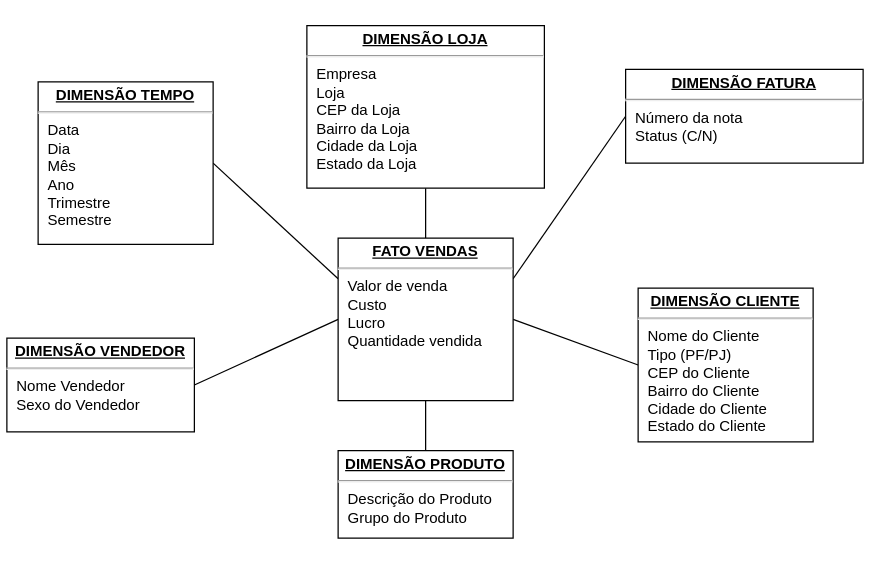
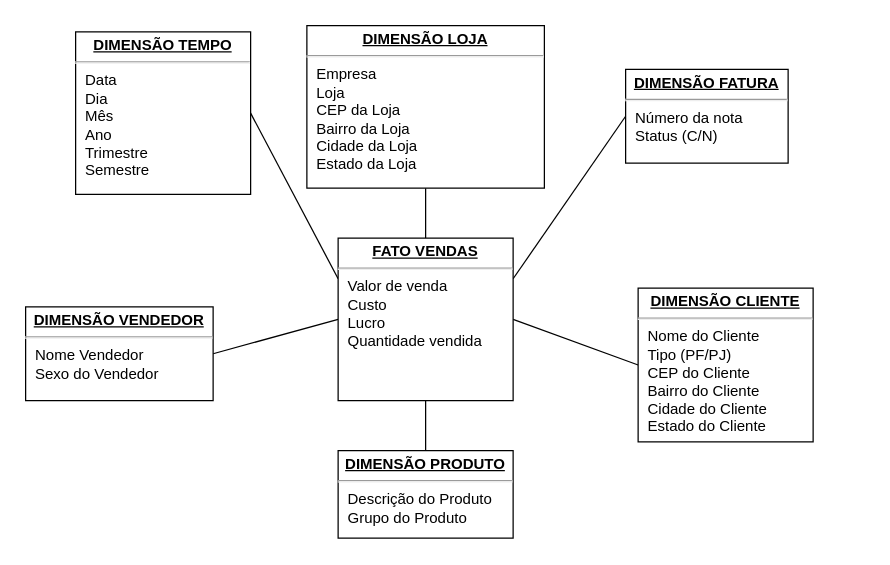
  <mxCell id="0" />
  <mxCell id="1" parent="0" />
  <mxCell id="2" style="rounded=0;orthogonalLoop=1;jettySize=auto;html=1;endArrow=none;endFill=0;exitX=0.5;exitY=0;exitDx=0;exitDy=0;entryX=0.5;entryY=1;entryDx=0;entryDy=0;" parent="1" source="8" target="10" edge="1"><mxGeometry relative="1" as="geometry"><mxPoint x="340" y="130" as="targetPoint" /></mxGeometry></mxCell>
  <mxCell id="3" style="rounded=0;orthogonalLoop=1;jettySize=auto;html=1;endArrow=none;endFill=0;entryX=1;entryY=0.5;entryDx=0;entryDy=0;exitX=0;exitY=0.25;exitDx=0;exitDy=0;" parent="1" source="8" target="9" edge="1"><mxGeometry relative="1" as="geometry" /></mxCell>
  <mxCell id="4" style="rounded=0;orthogonalLoop=1;jettySize=auto;html=1;endArrow=none;endFill=0;" parent="1" source="8" target="13" edge="1"><mxGeometry relative="1" as="geometry" /></mxCell>
  <mxCell id="5" style="rounded=0;orthogonalLoop=1;jettySize=auto;html=1;endArrow=none;endFill=0;exitX=0;exitY=0.5;exitDx=0;exitDy=0;entryX=1;entryY=0.5;entryDx=0;entryDy=0;" parent="1" source="8" target="12" edge="1"><mxGeometry relative="1" as="geometry" /></mxCell>
  <mxCell id="6" style="edgeStyle=none;rounded=0;orthogonalLoop=1;jettySize=auto;html=1;entryX=0;entryY=0.5;entryDx=0;entryDy=0;endArrow=none;endFill=0;exitX=1;exitY=0.5;exitDx=0;exitDy=0;" parent="1" source="8" target="11" edge="1"><mxGeometry relative="1" as="geometry" /></mxCell>
  <mxCell id="7" style="edgeStyle=none;rounded=0;orthogonalLoop=1;jettySize=auto;html=1;entryX=0;entryY=0.5;entryDx=0;entryDy=0;endArrow=none;endFill=0;exitX=1;exitY=0.25;exitDx=0;exitDy=0;" parent="1" source="8" target="14" edge="1"><mxGeometry relative="1" as="geometry" /></mxCell>
  <mxCell id="8" value="&lt;p style=&quot;margin: 0px ; margin-top: 4px ; text-align: center ; text-decoration: underline&quot;&gt;&lt;b&gt;FATO VENDAS&lt;/b&gt;&lt;/p&gt;&lt;hr&gt;&lt;p style=&quot;margin: 0px ; margin-left: 8px&quot;&gt;Valor de venda&lt;/p&gt;&lt;p style=&quot;margin: 0px ; margin-left: 8px&quot;&gt;Custo&lt;/p&gt;&lt;p style=&quot;margin: 0px ; margin-left: 8px&quot;&gt;Lucro&lt;/p&gt;&lt;p style=&quot;margin: 0px ; margin-left: 8px&quot;&gt;Quantidade vendida&lt;/p&gt;" style="verticalAlign=top;align=left;overflow=fill;fontSize=12;fontFamily=Helvetica;html=1;rounded=0;shadow=0;comic=0;labelBackgroundColor=none;strokeWidth=1" parent="1" vertex="1"><mxGeometry x="270" y="190" width="140" height="130" as="geometry" /></mxCell>
- <mxCell id="9" value="&lt;p style=&quot;margin: 0px ; margin-top: 4px ; text-align: center ; text-decoration: underline&quot;&gt;&lt;b&gt;DIMENSÃO TEMPO&lt;/b&gt;&lt;/p&gt;&lt;hr&gt;&lt;p style=&quot;margin: 0px ; margin-left: 8px&quot;&gt;Data&lt;/p&gt;&lt;p style=&quot;margin: 0px ; margin-left: 8px&quot;&gt;Dia&lt;/p&gt;&lt;p style=&quot;margin: 0px ; margin-left: 8px&quot;&gt;Mês&lt;/p&gt;&lt;p style=&quot;margin: 0px ; margin-left: 8px&quot;&gt;Ano&lt;/p&gt;&lt;p style=&quot;margin: 0px ; margin-left: 8px&quot;&gt;Trimestre&lt;/p&gt;&lt;p style=&quot;margin: 0px ; margin-left: 8px&quot;&gt;Semestre&lt;/p&gt;&lt;p style=&quot;margin: 0px ; margin-left: 8px&quot;&gt;&lt;br&gt;&lt;/p&gt;" style="verticalAlign=top;align=left;overflow=fill;fontSize=12;fontFamily=Helvetica;html=1;rounded=0;shadow=0;comic=0;labelBackgroundColor=none;strokeWidth=1" parent="1" vertex="1"><mxGeometry x="30" y="65" width="140" height="130" as="geometry" /></mxCell>
+ <mxCell id="9" value="&lt;p style=&quot;margin: 0px ; margin-top: 4px ; text-align: center ; text-decoration: underline&quot;&gt;&lt;b&gt;DIMENSÃO TEMPO&lt;/b&gt;&lt;/p&gt;&lt;hr&gt;&lt;p style=&quot;margin: 0px ; margin-left: 8px&quot;&gt;Data&lt;/p&gt;&lt;p style=&quot;margin: 0px ; margin-left: 8px&quot;&gt;Dia&lt;/p&gt;&lt;p style=&quot;margin: 0px ; margin-left: 8px&quot;&gt;Mês&lt;/p&gt;&lt;p style=&quot;margin: 0px ; margin-left: 8px&quot;&gt;Ano&lt;/p&gt;&lt;p style=&quot;margin: 0px ; margin-left: 8px&quot;&gt;Trimestre&lt;/p&gt;&lt;p style=&quot;margin: 0px ; margin-left: 8px&quot;&gt;Semestre&lt;/p&gt;&lt;p style=&quot;margin: 0px ; margin-left: 8px&quot;&gt;&lt;br&gt;&lt;/p&gt;" style="verticalAlign=top;align=left;overflow=fill;fontSize=12;fontFamily=Helvetica;html=1;rounded=0;shadow=0;comic=0;labelBackgroundColor=none;strokeWidth=1" parent="1" vertex="1"><mxGeometry x="60" y="25" width="140" height="130" as="geometry" /></mxCell>
  <mxCell id="10" value="&lt;p style=&quot;margin: 0px ; margin-top: 4px ; text-align: center ; text-decoration: underline&quot;&gt;&lt;b&gt;DIMENSÃO LOJA&lt;/b&gt;&lt;/p&gt;&lt;hr&gt;&lt;p style=&quot;margin: 0px ; margin-left: 8px&quot;&gt;Empresa&lt;/p&gt;&lt;p style=&quot;margin: 0px ; margin-left: 8px&quot;&gt;&lt;span&gt;Loja&lt;/span&gt;&lt;/p&gt;&lt;p style=&quot;margin: 0px 0px 0px 8px&quot;&gt;CEP da Loja&lt;/p&gt;&lt;p style=&quot;margin: 0px 0px 0px 8px&quot;&gt;Bairro da Loja&lt;/p&gt;&lt;p style=&quot;margin: 0px 0px 0px 8px&quot;&gt;&lt;span&gt;Cidade da Loja&lt;/span&gt;&lt;/p&gt;&lt;p style=&quot;margin: 0px 0px 0px 8px&quot;&gt;Estado da Loja&lt;/p&gt;" style="verticalAlign=top;align=left;overflow=fill;fontSize=12;fontFamily=Helvetica;html=1;rounded=0;shadow=0;comic=0;labelBackgroundColor=none;strokeWidth=1" parent="1" vertex="1"><mxGeometry x="245" y="20" width="190" height="130" as="geometry" /></mxCell>
  <mxCell id="11" value="&lt;p style=&quot;margin: 0px ; margin-top: 4px ; text-align: center ; text-decoration: underline&quot;&gt;&lt;b&gt;DIMENSÃO CLIENTE&lt;/b&gt;&lt;/p&gt;&lt;hr&gt;&lt;p style=&quot;margin: 0px ; margin-left: 8px&quot;&gt;Nome do Cliente&lt;/p&gt;&lt;p style=&quot;margin: 0px ; margin-left: 8px&quot;&gt;Tipo (PF/PJ)&lt;/p&gt;&lt;p style=&quot;margin: 0px ; margin-left: 8px&quot;&gt;CEP do Cliente&lt;/p&gt;&lt;p style=&quot;margin: 0px ; margin-left: 8px&quot;&gt;Bairro do Cliente&lt;/p&gt;&lt;p style=&quot;margin: 0px ; margin-left: 8px&quot;&gt;Cidade do Cliente&lt;/p&gt;&lt;p style=&quot;margin: 0px ; margin-left: 8px&quot;&gt;Estado do Cliente&lt;/p&gt;" style="verticalAlign=top;align=left;overflow=fill;fontSize=12;fontFamily=Helvetica;html=1;rounded=0;shadow=0;comic=0;labelBackgroundColor=none;strokeWidth=1" parent="1" vertex="1"><mxGeometry x="510" y="230" width="140" height="123" as="geometry" /></mxCell>
- <mxCell id="12" value="&lt;p style=&quot;margin: 0px ; margin-top: 4px ; text-align: center ; text-decoration: underline&quot;&gt;&lt;b&gt;DIMENSÃO VENDEDOR&lt;/b&gt;&lt;/p&gt;&lt;hr&gt;&lt;p style=&quot;margin: 0px ; margin-left: 8px&quot;&gt;Nome Vendedor&lt;br&gt;&lt;/p&gt;&lt;p style=&quot;margin: 0px ; margin-left: 8px&quot;&gt;Sexo do Vendedor&lt;/p&gt;&lt;p style=&quot;margin: 0px ; margin-left: 8px&quot;&gt;&lt;br&gt;&lt;/p&gt;" style="verticalAlign=top;align=left;overflow=fill;fontSize=12;fontFamily=Helvetica;html=1;rounded=0;shadow=0;comic=0;labelBackgroundColor=none;strokeWidth=1" parent="1" vertex="1"><mxGeometry x="5" y="270" width="150" height="75" as="geometry" /></mxCell>
+ <mxCell id="12" value="&lt;p style=&quot;margin: 0px ; margin-top: 4px ; text-align: center ; text-decoration: underline&quot;&gt;&lt;b&gt;DIMENSÃO VENDEDOR&lt;/b&gt;&lt;/p&gt;&lt;hr&gt;&lt;p style=&quot;margin: 0px ; margin-left: 8px&quot;&gt;Nome Vendedor&lt;br&gt;&lt;/p&gt;&lt;p style=&quot;margin: 0px ; margin-left: 8px&quot;&gt;Sexo do Vendedor&lt;/p&gt;&lt;p style=&quot;margin: 0px ; margin-left: 8px&quot;&gt;&lt;br&gt;&lt;/p&gt;" style="verticalAlign=top;align=left;overflow=fill;fontSize=12;fontFamily=Helvetica;html=1;rounded=0;shadow=0;comic=0;labelBackgroundColor=none;strokeWidth=1" parent="1" vertex="1"><mxGeometry x="20" y="245" width="150" height="75" as="geometry" /></mxCell>
  <mxCell id="13" value="&lt;p style=&quot;margin: 0px ; margin-top: 4px ; text-align: center ; text-decoration: underline&quot;&gt;&lt;b&gt;DIMENSÃO PRODUTO&lt;/b&gt;&lt;/p&gt;&lt;hr&gt;&lt;p style=&quot;margin: 0px ; margin-left: 8px&quot;&gt;Descrição do Produto&lt;br&gt;&lt;/p&gt;&lt;p style=&quot;margin: 0px ; margin-left: 8px&quot;&gt;&lt;span&gt;Grupo do Produto&lt;/span&gt;&lt;br&gt;&lt;/p&gt;" style="verticalAlign=top;align=left;overflow=fill;fontSize=12;fontFamily=Helvetica;html=1;rounded=0;shadow=0;comic=0;labelBackgroundColor=none;strokeWidth=1" parent="1" vertex="1"><mxGeometry x="270" y="360" width="140" height="70" as="geometry" /></mxCell>
- <mxCell id="14" value="&lt;p style=&quot;margin: 0px ; margin-top: 4px ; text-align: center ; text-decoration: underline&quot;&gt;&lt;b&gt;DIMENSÃO FATURA&lt;/b&gt;&lt;/p&gt;&lt;hr&gt;&lt;p style=&quot;margin: 0px ; margin-left: 8px&quot;&gt;Número da nota&lt;/p&gt;&lt;p style=&quot;margin: 0px ; margin-left: 8px&quot;&gt;Status (C/N)&lt;/p&gt;&lt;p style=&quot;margin: 0px ; margin-left: 8px&quot;&gt;&lt;br&gt;&lt;/p&gt;" style="verticalAlign=top;align=left;overflow=fill;fontSize=12;fontFamily=Helvetica;html=1;rounded=0;shadow=0;comic=0;labelBackgroundColor=none;strokeWidth=1" parent="1" vertex="1"><mxGeometry x="500" y="55" width="190" height="75" as="geometry" /></mxCell>
+ <mxCell id="14" value="&lt;p style=&quot;margin: 0px ; margin-top: 4px ; text-align: center ; text-decoration: underline&quot;&gt;&lt;b&gt;DIMENSÃO FATURA&lt;/b&gt;&lt;/p&gt;&lt;hr&gt;&lt;p style=&quot;margin: 0px ; margin-left: 8px&quot;&gt;Número da nota&lt;/p&gt;&lt;p style=&quot;margin: 0px ; margin-left: 8px&quot;&gt;Status (C/N)&lt;/p&gt;&lt;p style=&quot;margin: 0px ; margin-left: 8px&quot;&gt;&lt;br&gt;&lt;/p&gt;" style="verticalAlign=top;align=left;overflow=fill;fontSize=12;fontFamily=Helvetica;html=1;rounded=0;shadow=0;comic=0;labelBackgroundColor=none;strokeWidth=1" parent="1" vertex="1"><mxGeometry x="500" y="55" width="130" height="75" as="geometry" /></mxCell>
